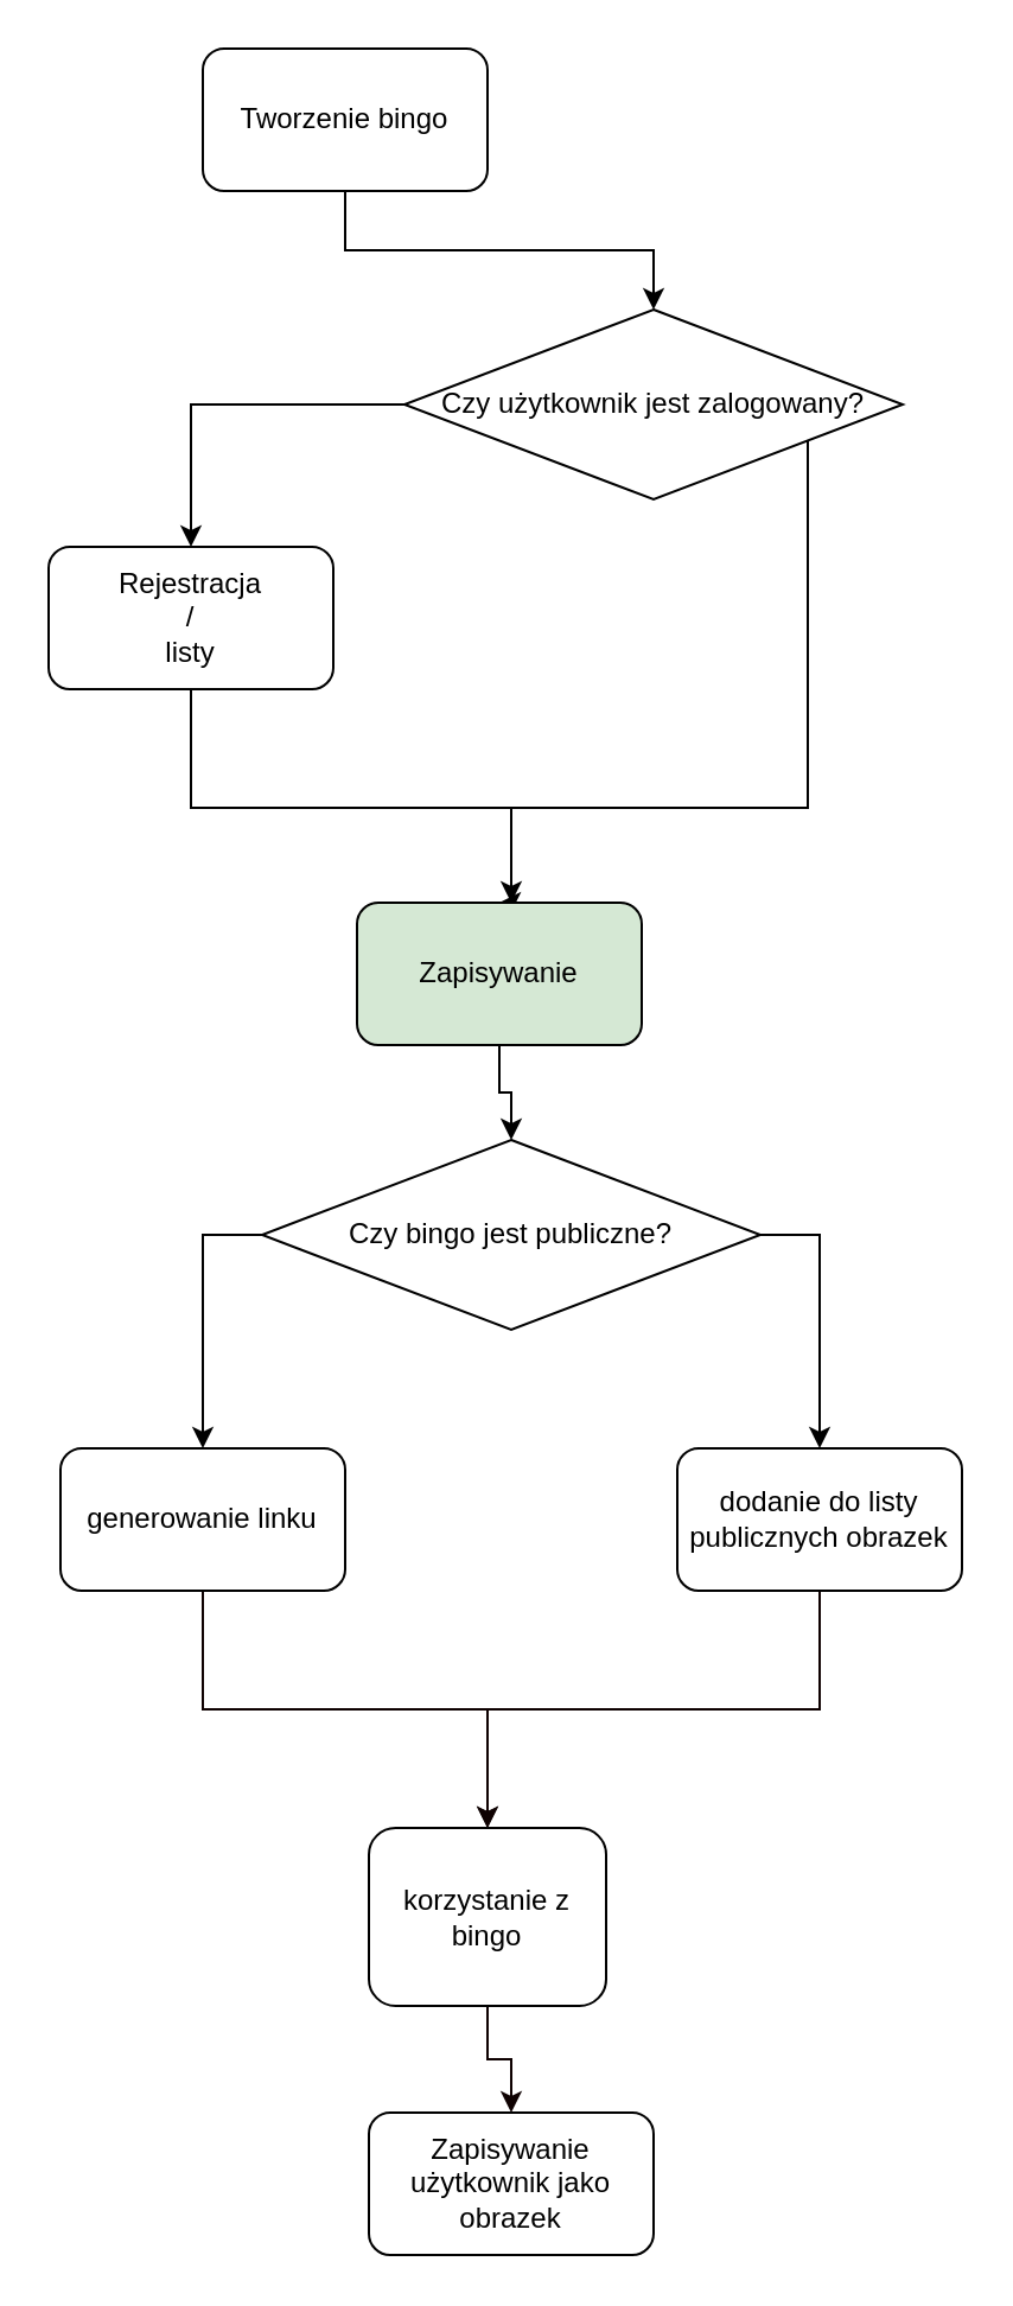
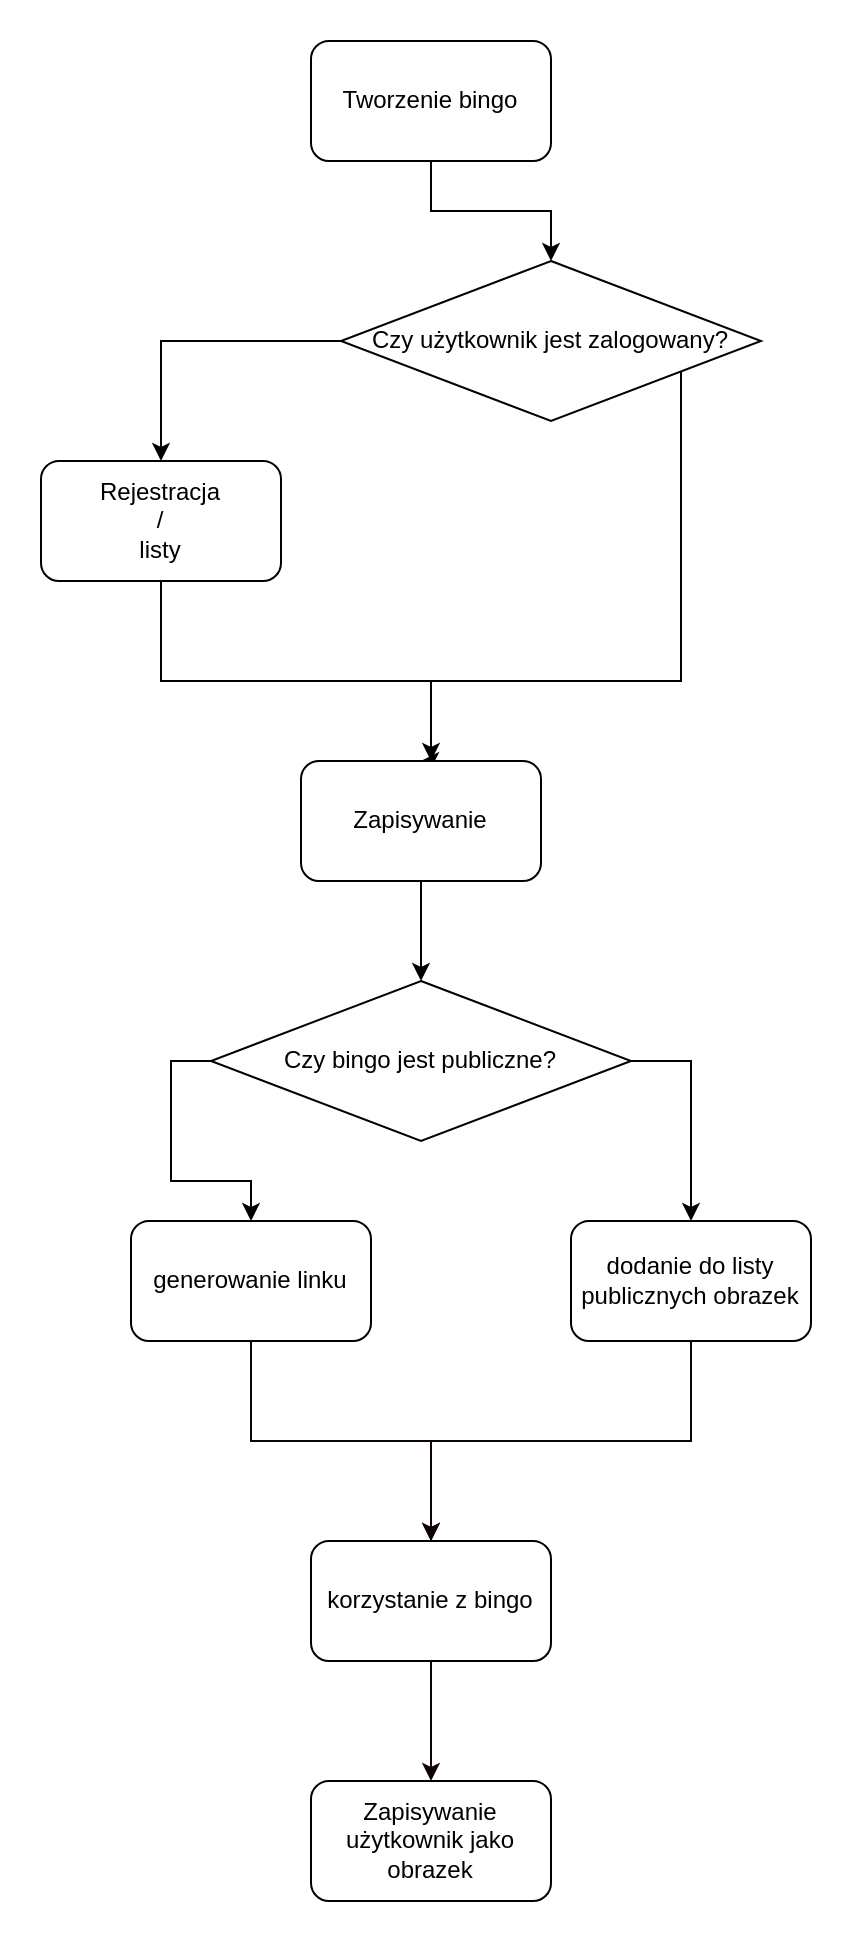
  <mxCell id="0" />
  <mxCell id="1" parent="0" />
  <mxCell id="2" style="edgeStyle=orthogonalEdgeStyle;rounded=0;orthogonalLoop=1;jettySize=auto;html=1;exitX=0.5;exitY=1;exitDx=0;exitDy=0;entryX=0.5;entryY=0;entryDx=0;entryDy=0;" edge="1" parent="1" source="3" target="6"><mxGeometry relative="1" as="geometry" /></mxCell>
- <mxCell id="3" value="Tworzenie bingo" style="rounded=1;whiteSpace=wrap;html=1;" vertex="1" parent="1"><mxGeometry x="85" y="20" width="120" height="60" as="geometry" /></mxCell>
+ <mxCell id="3" value="Tworzenie bingo" style="rounded=1;whiteSpace=wrap;html=1;" vertex="1" parent="1"><mxGeometry x="155" y="20" width="120" height="60" as="geometry" /></mxCell>
  <mxCell id="4" style="edgeStyle=orthogonalEdgeStyle;rounded=0;orthogonalLoop=1;jettySize=auto;html=1;exitX=0;exitY=0.5;exitDx=0;exitDy=0;" edge="1" parent="1" source="6" target="8"><mxGeometry relative="1" as="geometry" /></mxCell>
  <mxCell id="5" style="edgeStyle=orthogonalEdgeStyle;rounded=0;orthogonalLoop=1;jettySize=auto;html=1;exitX=1;exitY=0.5;exitDx=0;exitDy=0;entryX=0.5;entryY=0;entryDx=0;entryDy=0;" edge="1" parent="1" source="6" target="10"><mxGeometry relative="1" as="geometry"><Array as="points"><mxPoint x="340" y="170" /><mxPoint x="340" y="340" /><mxPoint x="215" y="340" /></Array></mxGeometry></mxCell>
  <mxCell id="6" value="Czy użytkownik jest zalogowany?" style="rhombus;whiteSpace=wrap;html=1;" vertex="1" parent="1"><mxGeometry x="170" y="130" width="210" height="80" as="geometry" /></mxCell>
  <mxCell id="7" style="edgeStyle=orthogonalEdgeStyle;rounded=0;orthogonalLoop=1;jettySize=auto;html=1;exitX=0.5;exitY=1;exitDx=0;exitDy=0;" edge="1" parent="1" source="8" target="10"><mxGeometry relative="1" as="geometry"><Array as="points"><mxPoint x="80" y="340" /><mxPoint x="215" y="340" /></Array></mxGeometry></mxCell>
  <mxCell id="8" value="Rejestracja &lt;br&gt;/&lt;br&gt;listy" style="rounded=1;whiteSpace=wrap;html=1;" vertex="1" parent="1"><mxGeometry x="20" y="230" width="120" height="60" as="geometry" /></mxCell>
  <mxCell id="9" style="edgeStyle=orthogonalEdgeStyle;rounded=0;orthogonalLoop=1;jettySize=auto;html=1;exitX=0.5;exitY=1;exitDx=0;exitDy=0;entryX=0.5;entryY=0;entryDx=0;entryDy=0;" edge="1" parent="1" source="10" target="13"><mxGeometry relative="1" as="geometry" /></mxCell>
- <mxCell id="10" value="Zapisywanie" style="rounded=1;whiteSpace=wrap;html=1;fillColor=#d5e8d4;" vertex="1" parent="1"><mxGeometry x="150" y="380" width="120" height="60" as="geometry" /></mxCell>
+ <mxCell id="10" value="Zapisywanie" style="rounded=1;whiteSpace=wrap;html=1;" vertex="1" parent="1"><mxGeometry x="150" y="380" width="120" height="60" as="geometry" /></mxCell>
  <mxCell id="11" style="edgeStyle=orthogonalEdgeStyle;rounded=0;orthogonalLoop=1;jettySize=auto;html=1;exitX=0;exitY=0.5;exitDx=0;exitDy=0;" edge="1" parent="1" source="13" target="15"><mxGeometry relative="1" as="geometry" /></mxCell>
  <mxCell id="12" style="edgeStyle=orthogonalEdgeStyle;rounded=0;orthogonalLoop=1;jettySize=auto;html=1;exitX=1;exitY=0.5;exitDx=0;exitDy=0;" edge="1" parent="1" source="13" target="17"><mxGeometry relative="1" as="geometry" /></mxCell>
- <mxCell id="13" value="Czy bingo jest publiczne?" style="rhombus;whiteSpace=wrap;html=1;" vertex="1" parent="1"><mxGeometry x="110" y="480" width="210" height="80" as="geometry" /></mxCell>
+ <mxCell id="13" value="Czy bingo jest publiczne?" style="rhombus;whiteSpace=wrap;html=1;" vertex="1" parent="1"><mxGeometry x="105" y="490" width="210" height="80" as="geometry" /></mxCell>
  <mxCell id="14" style="edgeStyle=orthogonalEdgeStyle;rounded=0;orthogonalLoop=1;jettySize=auto;html=1;exitX=0.5;exitY=1;exitDx=0;exitDy=0;strokeColor=#0F0202;fillColor=#FFFFFF;" edge="1" parent="1" source="15" target="19"><mxGeometry relative="1" as="geometry" /></mxCell>
- <mxCell id="15" value="generowanie linku" style="rounded=1;whiteSpace=wrap;html=1;" vertex="1" parent="1"><mxGeometry x="25" y="610" width="120" height="60" as="geometry" /></mxCell>
+ <mxCell id="15" value="generowanie linku" style="rounded=1;whiteSpace=wrap;html=1;" vertex="1" parent="1"><mxGeometry x="65" y="610" width="120" height="60" as="geometry" /></mxCell>
  <mxCell id="16" style="edgeStyle=orthogonalEdgeStyle;rounded=0;orthogonalLoop=1;jettySize=auto;html=1;exitX=0.5;exitY=1;exitDx=0;exitDy=0;strokeColor=#0F0202;fillColor=#FFFFFF;" edge="1" parent="1" source="17" target="19"><mxGeometry relative="1" as="geometry" /></mxCell>
  <mxCell id="17" value="dodanie do listy publicznych obrazek" style="rounded=1;whiteSpace=wrap;html=1;" vertex="1" parent="1"><mxGeometry x="285" y="610" width="120" height="60" as="geometry" /></mxCell>
  <mxCell id="18" style="edgeStyle=orthogonalEdgeStyle;rounded=0;orthogonalLoop=1;jettySize=auto;html=1;exitX=0.5;exitY=1;exitDx=0;exitDy=0;entryX=0.5;entryY=0;entryDx=0;entryDy=0;strokeColor=#0F0202;fillColor=#FFFFFF;" edge="1" parent="1" source="19" target="20"><mxGeometry relative="1" as="geometry" /></mxCell>
- <mxCell id="19" value="korzystanie z bingo" style="rounded=1;whiteSpace=wrap;html=1;" vertex="1" parent="1"><mxGeometry x="155" y="770" width="100" height="75" as="geometry" /></mxCell>
+ <mxCell id="19" value="korzystanie z bingo" style="rounded=1;whiteSpace=wrap;html=1;" vertex="1" parent="1"><mxGeometry x="155" y="770" width="120" height="60" as="geometry" /></mxCell>
  <mxCell id="20" value="Zapisywanie użytkownik jako obrazek" style="rounded=1;whiteSpace=wrap;html=1;" vertex="1" parent="1"><mxGeometry x="155" y="890" width="120" height="60" as="geometry" /></mxCell>
